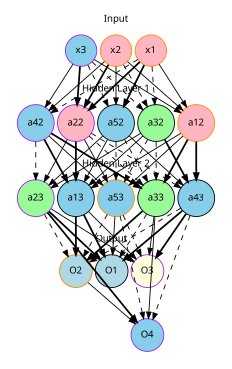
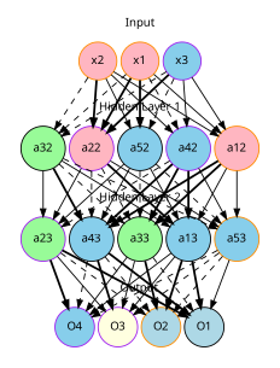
  digraph {
    compound=true
    fontname="Noto Sans"
    fontsize=11
    nodesep=.05
    rankdir=TB
    splines=line
    node [color=purple fillcolor=skyblue fontname="Noto Sans" fontsize=11 shape=circle style="solid,filled"]
    edge [arrowsize=0.75 fontname="Noto Sans" style=solid]
    x1 [color=darkorange fillcolor=lightpink]
    x2 [color=darkorange fillcolor=lightpink]
    x3
    a12 [color=darkorange fillcolor=lightpink]
    a22 [fillcolor=lightpink]
    a32 [color=black fillcolor=palegreen]
    a42
    a52 [color=black]
    a13 [color=black]
    a23 [fillcolor=palegreen]
    a33 [color=black fillcolor=palegreen]
    a43 [color=black]
    a53 [color=darkorange]
    O1 [color=black fillcolor=lightblue]
    O2 [color=darkorange fillcolor=lightblue]
    O3 [fillcolor=lightyellow]
    O4
    subgraph cluster_1 {
      color=white
      label=Input
      x1
      x2
      x3
    }
    subgraph cluster_2 {
      color=white
      label="Hidden Layer 1"
      a12
      a22
      a32
      a42
      a52
    }
    subgraph cluster_3 {
      color=white
      label="Hidden Layer 2"
      a13
      a23
      a33
      a43
      a53
    }
    subgraph cluster_4 {
      color=white
      label=Output
      O1
      O2
      O3
      O4
    }
    x1 -> a12
    x1 -> a22 [style=bold]
    x1 -> a32 [style=dashed]
    x1 -> a42 [style=dashed]
    x1 -> a52 [style=bold]
    x2 -> a12
    x2 -> a22 [style=bold]
    x2 -> a32 [style=dashed]
    x2 -> a42
    x2 -> a52
    x3 -> a12
    x3 -> a22 [style=bold]
    x3 -> a32 [style=dashed]
    x3 -> a42
    x3 -> a52 [style=dashed]
    a12 -> a13
    a12 -> a33 [style=bold]
    a12 -> a43 [style=bold]
    a12 -> a53
    a22 -> a13 [style=bold]
    a22 -> a23
    a22 -> a33 [style=dashed]
    a22 -> a43 [style=dashed]
    a22 -> a53
    a32 -> a13
    a32 -> a23
    a32 -> a33 [style=dashed]
    a32 -> a43 [style=bold]
    a32 -> a53 [style=dashed]
    a42 -> a13 [style=bold]
    a42 -> a23 [style=dashed]
    a42 -> a33 [style=bold]
+   a42 -> a43 [style=bold]
    a42 -> a53
    a52 -> a13
    a52 -> a23
    a52 -> a33 [style=dashed]
    a52 -> a43
    a52 -> a53 [style=dashed]
    a13 -> O1 [style=bold]
    a13 -> O2 [style=bold]
    a13 -> O3
-   O2 -> O4
+   a13 -> O4
    a23 -> O1 [style=bold]
    a23 -> O2 [style=dashed]
    a23 -> O3
    a23 -> O4 [style=bold]
    a33 -> O1 [style=dashed]
    a33 -> O2 [style=bold]
    a33 -> O3
    a33 -> O4
    a43 -> O1 [style=bold]
    a43 -> O2 [style=dashed]
    a43 -> O3 [style=bold]
    a43 -> O4 [style=dashed]
    a53 -> O1
    a53 -> O2 [style=dashed]
    a53 -> O3 [style=dashed]
    a53 -> O4 [style=dashed]
  }
